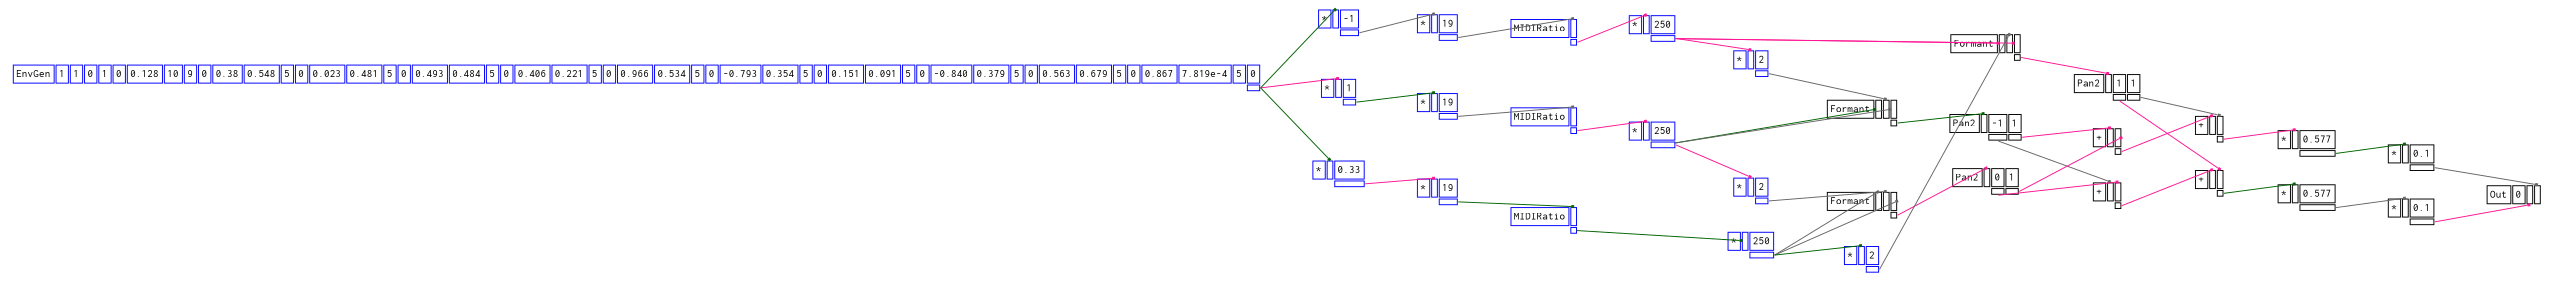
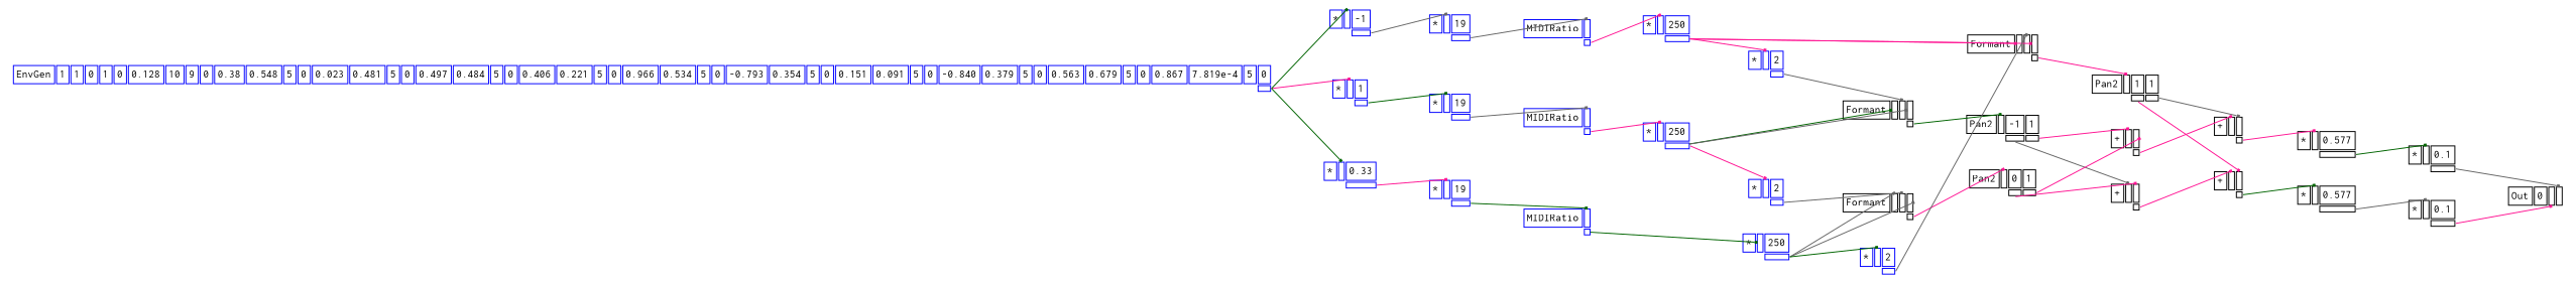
  digraph {
    splines=false
    rankdir=LR
    node [color=blue fontname=Courier fontsize=12 shape=plaintext]
    edge [arrowhead=box arrowsize=0.25 headport=i_0 tailport=o_0 color=deeppink]
-   n1 [label=<<TABLE BORDER="0" CELLBORDER="1"><TR><TD>EnvGen</TD><TD ID="u_26:K_0">1</TD><TD ID="u_26:K_1">1</TD><TD ID="u_26:K_2">0</TD><TD ID="u_26:K_3">1</TD><TD ID="u_26:K_4">0</TD><TD ID="u_26:K_5">0.128</TD><TD ID="u_26:K_6">10</TD><TD ID="u_26:K_7">9</TD><TD ID="u_26:K_8">0</TD><TD ID="u_26:K_9">0.38</TD><TD ID="u_26:K_10">0.548</TD><TD ID="u_26:K_11">5</TD><TD ID="u_26:K_12">0</TD><TD ID="u_26:K_13">0.023</TD><TD ID="u_26:K_14">0.481</TD><TD ID="u_26:K_15">5</TD><TD ID="u_26:K_16">0</TD><TD ID="u_26:K_17">0.493</TD><TD ID="u_26:K_18">0.484</TD><TD ID="u_26:K_19">5</TD><TD ID="u_26:K_20">0</TD><TD ID="u_26:K_21">0.406</TD><TD ID="u_26:K_22">0.221</TD><TD ID="u_26:K_23">5</TD><TD ID="u_26:K_24">0</TD><TD ID="u_26:K_25">0.966</TD><TD ID="u_26:K_26">0.534</TD><TD ID="u_26:K_27">5</TD><TD ID="u_26:K_28">0</TD><TD ID="u_26:K_29">-0.793</TD><TD ID="u_26:K_30">0.354</TD><TD ID="u_26:K_31">5</TD><TD ID="u_26:K_32">0</TD><TD ID="u_26:K_33">0.151</TD><TD ID="u_26:K_34">0.091</TD><TD ID="u_26:K_35">5</TD><TD ID="u_26:K_36">0</TD><TD ID="u_26:K_37">-0.840</TD><TD ID="u_26:K_38">0.379</TD><TD ID="u_26:K_39">5</TD><TD ID="u_26:K_40">0</TD><TD ID="u_26:K_41">0.563</TD><TD ID="u_26:K_42">0.679</TD><TD ID="u_26:K_43">5</TD><TD ID="u_26:K_44">0</TD><TD ID="u_26:K_45">0.867</TD><TD ID="u_26:K_46">7.819e-4</TD><TD ID="u_26:K_47">5</TD><TD ID="u_26:K_48">0</TD></TR><TR><TD BORDER="0"></TD><TD BORDER="0"></TD><TD BORDER="0"></TD><TD BORDER="0"></TD><TD BORDER="0"></TD><TD BORDER="0"></TD><TD BORDER="0"></TD><TD BORDER="0"></TD><TD BORDER="0"></TD><TD BORDER="0"></TD><TD BORDER="0"></TD><TD BORDER="0"></TD><TD BORDER="0"></TD><TD BORDER="0"></TD><TD BORDER="0"></TD><TD BORDER="0"></TD><TD BORDER="0"></TD><TD BORDER="0"></TD><TD BORDER="0"></TD><TD BORDER="0"></TD><TD BORDER="0"></TD><TD BORDER="0"></TD><TD BORDER="0"></TD><TD BORDER="0"></TD><TD BORDER="0"></TD><TD BORDER="0"></TD><TD BORDER="0"></TD><TD BORDER="0"></TD><TD BORDER="0"></TD><TD BORDER="0"></TD><TD BORDER="0"></TD><TD BORDER="0"></TD><TD BORDER="0"></TD><TD BORDER="0"></TD><TD BORDER="0"></TD><TD BORDER="0"></TD><TD BORDER="0"></TD><TD BORDER="0"></TD><TD BORDER="0"></TD><TD BORDER="0"></TD><TD BORDER="0"></TD><TD BORDER="0"></TD><TD BORDER="0"></TD><TD BORDER="0"></TD><TD BORDER="0"></TD><TD BORDER="0"></TD><TD BORDER="0"></TD><TD BORDER="0"></TD><TD BORDER="0"></TD><TD PORT="o_0" ID="u_26:o_0"></TD></TR></TABLE>>]
+   n1 [label=<<TABLE BORDER="0" CELLBORDER="1"><TR><TD>EnvGen</TD><TD ID="u_26:K_0">1</TD><TD ID="u_26:K_1">1</TD><TD ID="u_26:K_2">0</TD><TD ID="u_26:K_3">1</TD><TD ID="u_26:K_4">0</TD><TD ID="u_26:K_5">0.128</TD><TD ID="u_26:K_6">10</TD><TD ID="u_26:K_7">9</TD><TD ID="u_26:K_8">0</TD><TD ID="u_26:K_9">0.38</TD><TD ID="u_26:K_10">0.548</TD><TD ID="u_26:K_11">5</TD><TD ID="u_26:K_12">0</TD><TD ID="u_26:K_13">0.023</TD><TD ID="u_26:K_14">0.481</TD><TD ID="u_26:K_15">5</TD><TD ID="u_26:K_16">0</TD><TD ID="u_26:K_17">0.497</TD><TD ID="u_26:K_18">0.484</TD><TD ID="u_26:K_19">5</TD><TD ID="u_26:K_20">0</TD><TD ID="u_26:K_21">0.406</TD><TD ID="u_26:K_22">0.221</TD><TD ID="u_26:K_23">5</TD><TD ID="u_26:K_24">0</TD><TD ID="u_26:K_25">0.966</TD><TD ID="u_26:K_26">0.534</TD><TD ID="u_26:K_27">5</TD><TD ID="u_26:K_28">0</TD><TD ID="u_26:K_29">-0.793</TD><TD ID="u_26:K_30">0.354</TD><TD ID="u_26:K_31">5</TD><TD ID="u_26:K_32">0</TD><TD ID="u_26:K_33">0.151</TD><TD ID="u_26:K_34">0.091</TD><TD ID="u_26:K_35">5</TD><TD ID="u_26:K_36">0</TD><TD ID="u_26:K_37">-0.840</TD><TD ID="u_26:K_38">0.379</TD><TD ID="u_26:K_39">5</TD><TD ID="u_26:K_40">0</TD><TD ID="u_26:K_41">0.563</TD><TD ID="u_26:K_42">0.679</TD><TD ID="u_26:K_43">5</TD><TD ID="u_26:K_44">0</TD><TD ID="u_26:K_45">0.867</TD><TD ID="u_26:K_46">7.819e-4</TD><TD ID="u_26:K_47">5</TD><TD ID="u_26:K_48">0</TD></TR><TR><TD BORDER="0"></TD><TD BORDER="0"></TD><TD BORDER="0"></TD><TD BORDER="0"></TD><TD BORDER="0"></TD><TD BORDER="0"></TD><TD BORDER="0"></TD><TD BORDER="0"></TD><TD BORDER="0"></TD><TD BORDER="0"></TD><TD BORDER="0"></TD><TD BORDER="0"></TD><TD BORDER="0"></TD><TD BORDER="0"></TD><TD BORDER="0"></TD><TD BORDER="0"></TD><TD BORDER="0"></TD><TD BORDER="0"></TD><TD BORDER="0"></TD><TD BORDER="0"></TD><TD BORDER="0"></TD><TD BORDER="0"></TD><TD BORDER="0"></TD><TD BORDER="0"></TD><TD BORDER="0"></TD><TD BORDER="0"></TD><TD BORDER="0"></TD><TD BORDER="0"></TD><TD BORDER="0"></TD><TD BORDER="0"></TD><TD BORDER="0"></TD><TD BORDER="0"></TD><TD BORDER="0"></TD><TD BORDER="0"></TD><TD BORDER="0"></TD><TD BORDER="0"></TD><TD BORDER="0"></TD><TD BORDER="0"></TD><TD BORDER="0"></TD><TD BORDER="0"></TD><TD BORDER="0"></TD><TD BORDER="0"></TD><TD BORDER="0"></TD><TD BORDER="0"></TD><TD BORDER="0"></TD><TD BORDER="0"></TD><TD BORDER="0"></TD><TD BORDER="0"></TD><TD BORDER="0"></TD><TD PORT="o_0" ID="u_26:o_0"></TD></TR></TABLE>>]
    n2 [label=<<TABLE BORDER="0" CELLBORDER="1"><TR><TD>*</TD><TD PORT="i_0" ID="u_27:i_0"></TD><TD ID="u_27:K_1">1</TD></TR><TR><TD BORDER="0"></TD><TD BORDER="0"></TD><TD PORT="o_0" ID="u_27:o_0"></TD></TR></TABLE>>]
    n3 [label=<<TABLE BORDER="0" CELLBORDER="1"><TR><TD>*</TD><TD PORT="i_0" ID="u_34:i_0"></TD><TD ID="u_34:K_1">-1</TD></TR><TR><TD BORDER="0"></TD><TD BORDER="0"></TD><TD PORT="o_0" ID="u_34:o_0"></TD></TR></TABLE>>]
    n4 [label=<<TABLE BORDER="0" CELLBORDER="1"><TR><TD>*</TD><TD PORT="i_0" ID="u_44:i_0"></TD><TD ID="u_44:K_1">0.33</TD></TR><TR><TD BORDER="0"></TD><TD BORDER="0"></TD><TD PORT="o_0" ID="u_44:o_0"></TD></TR></TABLE>>]
    n5 [label=<<TABLE BORDER="0" CELLBORDER="1"><TR><TD>*</TD><TD PORT="i_0" ID="u_29:i_0"></TD><TD ID="u_29:K_1">19</TD></TR><TR><TD BORDER="0"></TD><TD BORDER="0"></TD><TD PORT="o_0" ID="u_29:o_0"></TD></TR></TABLE>>]
    n6 [label=<<TABLE BORDER="0" CELLBORDER="1"><TR><TD>MIDIRatio</TD><TD PORT="i_0" ID="u_30:i_0"></TD></TR><TR><TD BORDER="0"></TD><TD PORT="o_0" ID="u_30:o_0"></TD></TR></TABLE>>]
    n7 [label=<<TABLE BORDER="0" CELLBORDER="1"><TR><TD>*</TD><TD PORT="i_0" ID="u_32:i_0"></TD><TD ID="u_32:K_1">250</TD></TR><TR><TD BORDER="0"></TD><TD BORDER="0"></TD><TD PORT="o_0" ID="u_32:o_0"></TD></TR></TABLE>>]
    n8 [color=black label=<<TABLE BORDER="0" CELLBORDER="1"><TR><TD>Formant</TD><TD PORT="i_0" ID="u_40:i_0"></TD><TD PORT="i_1" ID="u_40:i_1"></TD><TD PORT="i_2" ID="u_40:i_2"></TD></TR><TR><TD BORDER="0"></TD><TD BORDER="0"></TD><TD BORDER="0"></TD><TD PORT="o_0" ID="u_40:o_0"></TD></TR></TABLE>>]
    n9 [label=<<TABLE BORDER="0" CELLBORDER="1"><TR><TD>*</TD><TD PORT="i_0" ID="u_48:i_0"></TD><TD ID="u_48:K_1">2</TD></TR><TR><TD BORDER="0"></TD><TD BORDER="0"></TD><TD PORT="o_0" ID="u_48:o_0"></TD></TR></TABLE>>]
    n10 [label=<<TABLE BORDER="0" CELLBORDER="1"><TR><TD>*</TD><TD PORT="i_0" ID="u_35:i_0"></TD><TD ID="u_35:K_1">19</TD></TR><TR><TD BORDER="0"></TD><TD BORDER="0"></TD><TD PORT="o_0" ID="u_35:o_0"></TD></TR></TABLE>>]
    n11 [label=<<TABLE BORDER="0" CELLBORDER="1"><TR><TD>MIDIRatio</TD><TD PORT="i_0" ID="u_36:i_0"></TD></TR><TR><TD BORDER="0"></TD><TD PORT="o_0" ID="u_36:o_0"></TD></TR></TABLE>>]
    n12 [label=<<TABLE BORDER="0" CELLBORDER="1"><TR><TD>*</TD><TD PORT="i_0" ID="u_37:i_0"></TD><TD ID="u_37:K_1">250</TD></TR><TR><TD BORDER="0"></TD><TD BORDER="0"></TD><TD PORT="o_0" ID="u_37:o_0"></TD></TR></TABLE>>]
    n13 [label=<<TABLE BORDER="0" CELLBORDER="1"><TR><TD>*</TD><TD PORT="i_0" ID="u_39:i_0"></TD><TD ID="u_39:K_1">2</TD></TR><TR><TD BORDER="0"></TD><TD BORDER="0"></TD><TD PORT="o_0" ID="u_39:o_0"></TD></TR></TABLE>>]
    n14 [color=black label=<<TABLE BORDER="0" CELLBORDER="1"><TR><TD>Formant</TD><TD PORT="i_0" ID="u_54:i_0"></TD><TD PORT="i_1" ID="u_54:i_1"></TD><TD PORT="i_2" ID="u_54:i_2"></TD></TR><TR><TD BORDER="0"></TD><TD BORDER="0"></TD><TD BORDER="0"></TD><TD PORT="o_0" ID="u_54:o_0"></TD></TR></TABLE>>]
    n15 [color=black label=<<TABLE BORDER="0" CELLBORDER="1"><TR><TD>Pan2</TD><TD PORT="i_0" ID="u_41:i_0"></TD><TD ID="u_41:K_1">-1</TD><TD ID="u_41:K_2">1</TD></TR><TR><TD BORDER="0"></TD><TD BORDER="0"></TD><TD PORT="o_0" ID="u_41:o_0"></TD><TD PORT="o_1" ID="u_41:o_1"></TD></TR></TABLE>>]
    n16 [color=black label=<<TABLE BORDER="0" CELLBORDER="1"><TR><TD>+</TD><TD PORT="i_0" ID="u_52:i_0"></TD><TD PORT="i_1" ID="u_52:i_1"></TD></TR><TR><TD BORDER="0"></TD><TD BORDER="0"></TD><TD PORT="o_0" ID="u_52:o_0"></TD></TR></TABLE>>]
    n17 [color=black label=<<TABLE BORDER="0" CELLBORDER="1"><TR><TD>+</TD><TD PORT="i_0" ID="u_64:i_0"></TD><TD PORT="i_1" ID="u_64:i_1"></TD></TR><TR><TD BORDER="0"></TD><TD BORDER="0"></TD><TD PORT="o_0" ID="u_64:o_0"></TD></TR></TABLE>>]
    n18 [label=<<TABLE BORDER="0" CELLBORDER="1"><TR><TD>*</TD><TD PORT="i_0" ID="u_45:i_0"></TD><TD ID="u_45:K_1">19</TD></TR><TR><TD BORDER="0"></TD><TD BORDER="0"></TD><TD PORT="o_0" ID="u_45:o_0"></TD></TR></TABLE>>]
    n19 [label=<<TABLE BORDER="0" CELLBORDER="1"><TR><TD>MIDIRatio</TD><TD PORT="i_0" ID="u_46:i_0"></TD></TR><TR><TD BORDER="0"></TD><TD PORT="o_0" ID="u_46:o_0"></TD></TR></TABLE>>]
    n20 [label=<<TABLE BORDER="0" CELLBORDER="1"><TR><TD>*</TD><TD PORT="i_0" ID="u_47:i_0"></TD><TD ID="u_47:K_1">250</TD></TR><TR><TD BORDER="0"></TD><TD BORDER="0"></TD><TD PORT="o_0" ID="u_47:o_0"></TD></TR></TABLE>>]
    n21 [color=black label=<<TABLE BORDER="0" CELLBORDER="1"><TR><TD>Formant</TD><TD PORT="i_0" ID="u_49:i_0"></TD><TD PORT="i_1" ID="u_49:i_1"></TD><TD PORT="i_2" ID="u_49:i_2"></TD></TR><TR><TD BORDER="0"></TD><TD BORDER="0"></TD><TD BORDER="0"></TD><TD PORT="o_0" ID="u_49:o_0"></TD></TR></TABLE>>]
    n22 [label=<<TABLE BORDER="0" CELLBORDER="1"><TR><TD>*</TD><TD PORT="i_0" ID="u_53:i_0"></TD><TD ID="u_53:K_1">2</TD></TR><TR><TD BORDER="0"></TD><TD BORDER="0"></TD><TD PORT="o_0" ID="u_53:o_0"></TD></TR></TABLE>>]
    n23 [color=black label=<<TABLE BORDER="0" CELLBORDER="1"><TR><TD>Pan2</TD><TD PORT="i_0" ID="u_50:i_0"></TD><TD ID="u_50:K_1">0</TD><TD ID="u_50:K_2">1</TD></TR><TR><TD BORDER="0"></TD><TD BORDER="0"></TD><TD PORT="o_0" ID="u_50:o_0"></TD><TD PORT="o_1" ID="u_50:o_1"></TD></TR></TABLE>>]
    n24 [color=black label=<<TABLE BORDER="0" CELLBORDER="1"><TR><TD>+</TD><TD PORT="i_0" ID="u_57:i_0"></TD><TD PORT="i_1" ID="u_57:i_1"></TD></TR><TR><TD BORDER="0"></TD><TD BORDER="0"></TD><TD PORT="o_0" ID="u_57:o_0"></TD></TR></TABLE>>]
    n25 [color=black label=<<TABLE BORDER="0" CELLBORDER="1"><TR><TD>Pan2</TD><TD PORT="i_0" ID="u_55:i_0"></TD><TD ID="u_55:K_1">1</TD><TD ID="u_55:K_2">1</TD></TR><TR><TD BORDER="0"></TD><TD BORDER="0"></TD><TD PORT="o_0" ID="u_55:o_0"></TD><TD PORT="o_1" ID="u_55:o_1"></TD></TR></TABLE>>]
    n26 [color=black label=<<TABLE BORDER="0" CELLBORDER="1"><TR><TD>+</TD><TD PORT="i_0" ID="u_66:i_0"></TD><TD PORT="i_1" ID="u_66:i_1"></TD></TR><TR><TD BORDER="0"></TD><TD BORDER="0"></TD><TD PORT="o_0" ID="u_66:o_0"></TD></TR></TABLE>>]
    n27 [color=black label=<<TABLE BORDER="0" CELLBORDER="1"><TR><TD>*</TD><TD PORT="i_0" ID="u_59:i_0"></TD><TD ID="u_59:K_1">0.577</TD></TR><TR><TD BORDER="0"></TD><TD BORDER="0"></TD><TD PORT="o_0" ID="u_59:o_0"></TD></TR></TABLE>>]
    n28 [color=black label=<<TABLE BORDER="0" CELLBORDER="1"><TR><TD>*</TD><TD PORT="i_0" ID="u_61:i_0"></TD><TD ID="u_61:K_1">0.1</TD></TR><TR><TD BORDER="0"></TD><TD BORDER="0"></TD><TD PORT="o_0" ID="u_61:o_0"></TD></TR></TABLE>>]
    n29 [color=black label=<<TABLE BORDER="0" CELLBORDER="1"><TR><TD>Out</TD><TD ID="u_69:K_0">0</TD><TD PORT="i_1" ID="u_69:i_1"></TD><TD PORT="i_2" ID="u_69:i_2"></TD></TR></TABLE>>]
    n30 [color=black label=<<TABLE BORDER="0" CELLBORDER="1"><TR><TD>*</TD><TD PORT="i_0" ID="u_67:i_0"></TD><TD ID="u_67:K_1">0.577</TD></TR><TR><TD BORDER="0"></TD><TD BORDER="0"></TD><TD PORT="o_0" ID="u_67:o_0"></TD></TR></TABLE>>]
    n31 [color=black label=<<TABLE BORDER="0" CELLBORDER="1"><TR><TD>*</TD><TD PORT="i_0" ID="u_68:i_0"></TD><TD ID="u_68:K_1">0.1</TD></TR><TR><TD BORDER="0"></TD><TD BORDER="0"></TD><TD PORT="o_0" ID="u_68:o_0"></TD></TR></TABLE>>]
    n1 -> n2
    n1 -> n3 [color=darkgreen]
    n1 -> n4 [color=darkgreen]
    n2 -> n5 [color=darkgreen]
    n3 -> n10 [color=gray40]
    n4 -> n18
    n5 -> n6 [color=gray40]
    n6 -> n7
    n7 -> n8 [color=darkgreen]
    n7 -> n8 [headport=i_2 color=gray40]
    n7 -> n9
    n8 -> n15 [color=darkgreen]
    n9 -> n21 [headport=i_1 color=gray40]
    n10 -> n11 [color=gray40]
    n11 -> n12
    n12 -> n13
    n12 -> n14
    n12 -> n14 [headport=i_2]
    n13 -> n8 [headport=i_1 color=gray40]
    n14 -> n25
    n15 -> n16 [color=gray40]
    n15 -> n17 [tailport=o_1]
    n16 -> n24
    n17 -> n26
    n18 -> n19 [color=darkgreen]
    n19 -> n20 [color=darkgreen]
    n20 -> n21 [color=gray40]
    n20 -> n21 [headport=i_2 color=gray40]
    n20 -> n22 [color=darkgreen]
    n21 -> n23
    n22 -> n14 [headport=i_1 color=gray40]
    n23 -> n16 [headport=i_1]
    n23 -> n17 [headport=i_1 tailport=o_1]
    n24 -> n27 [color=darkgreen]
    n25 -> n24 [headport=i_1]
    n25 -> n26 [headport=i_1 tailport=o_1 color=gray40]
    n26 -> n30
    n27 -> n28 [color=gray40]
    n28 -> n29 [headport=i_1]
    n30 -> n31 [color=darkgreen]
    n31 -> n29 [headport=i_2 color=gray40]
  }
